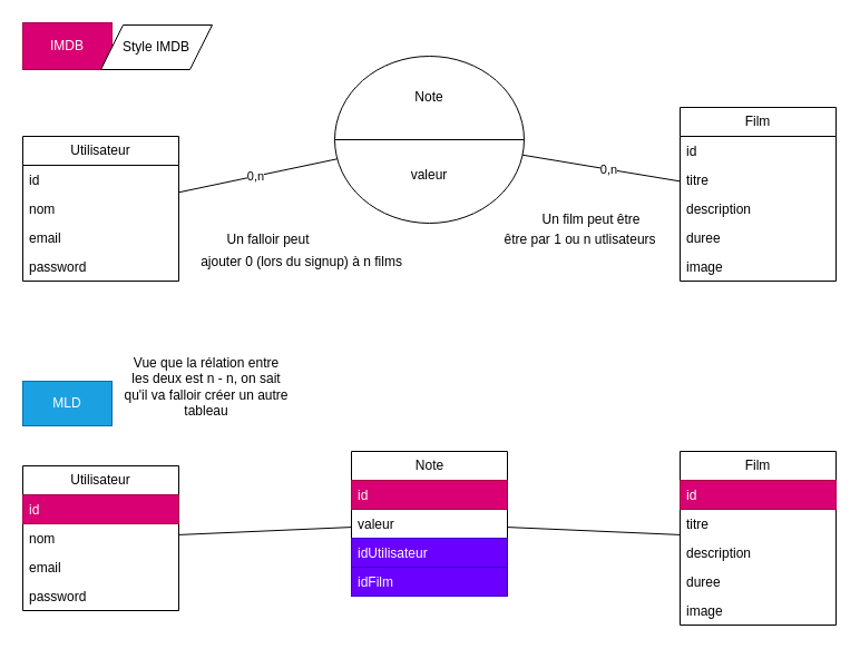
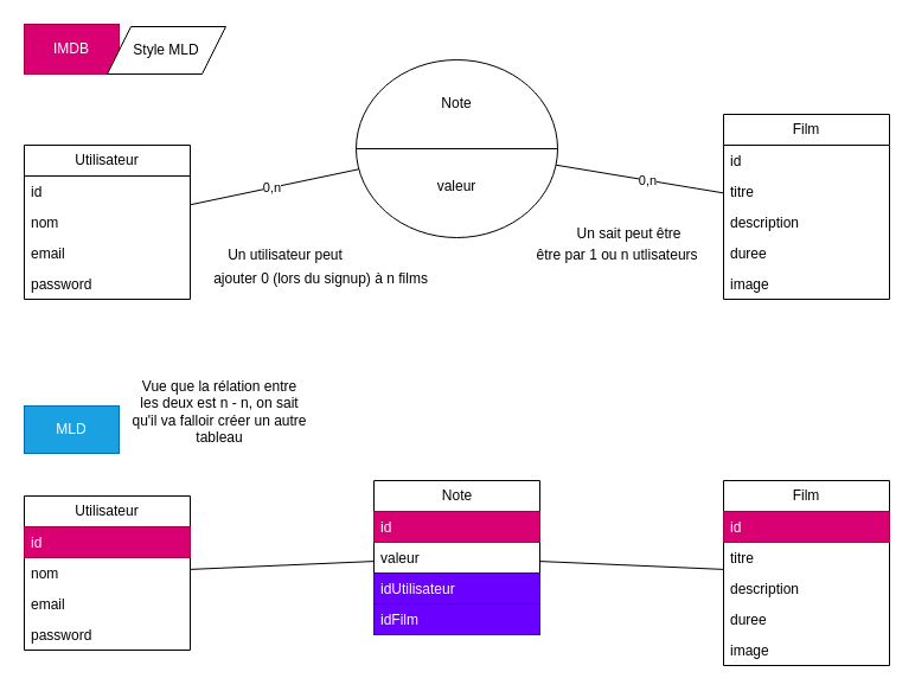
  <mxCell id="0" />
  <mxCell id="1" parent="0" />
  <mxCell id="2" value="Film" style="swimlane;fontStyle=0;childLayout=stackLayout;horizontal=1;startSize=26;fillColor=none;horizontalStack=0;resizeParent=1;resizeParentMax=0;resizeLast=0;collapsible=1;marginBottom=0;whiteSpace=wrap;html=1;" vertex="1" parent="1"><mxGeometry x="610" y="96" width="140" height="156" as="geometry" /></mxCell>
  <mxCell id="3" value="id" style="text;strokeColor=none;fillColor=none;align=left;verticalAlign=top;spacingLeft=4;spacingRight=4;overflow=hidden;rotatable=0;points=[[0,0.5],[1,0.5]];portConstraint=eastwest;whiteSpace=wrap;html=1;" vertex="1" parent="2"><mxGeometry y="26" width="140" height="26" as="geometry" /></mxCell>
  <mxCell id="4" value="titre" style="text;strokeColor=none;fillColor=none;align=left;verticalAlign=top;spacingLeft=4;spacingRight=4;overflow=hidden;rotatable=0;points=[[0,0.5],[1,0.5]];portConstraint=eastwest;whiteSpace=wrap;html=1;" vertex="1" parent="2"><mxGeometry y="52" width="140" height="26" as="geometry" /></mxCell>
  <mxCell id="5" value="description" style="text;strokeColor=none;fillColor=none;align=left;verticalAlign=top;spacingLeft=4;spacingRight=4;overflow=hidden;rotatable=0;points=[[0,0.5],[1,0.5]];portConstraint=eastwest;whiteSpace=wrap;html=1;" vertex="1" parent="2"><mxGeometry y="78" width="140" height="26" as="geometry" /></mxCell>
  <mxCell id="6" value="duree" style="text;strokeColor=none;fillColor=none;align=left;verticalAlign=top;spacingLeft=4;spacingRight=4;overflow=hidden;rotatable=0;points=[[0,0.5],[1,0.5]];portConstraint=eastwest;whiteSpace=wrap;html=1;" vertex="1" parent="2"><mxGeometry y="104" width="140" height="26" as="geometry" /></mxCell>
  <mxCell id="7" value="image" style="text;strokeColor=none;fillColor=none;align=left;verticalAlign=top;spacingLeft=4;spacingRight=4;overflow=hidden;rotatable=0;points=[[0,0.5],[1,0.5]];portConstraint=eastwest;whiteSpace=wrap;html=1;" vertex="1" parent="2"><mxGeometry y="130" width="140" height="26" as="geometry" /></mxCell>
  <mxCell id="8" value="Utilisateur" style="swimlane;fontStyle=0;childLayout=stackLayout;horizontal=1;startSize=26;fillColor=none;horizontalStack=0;resizeParent=1;resizeParentMax=0;resizeLast=0;collapsible=1;marginBottom=0;whiteSpace=wrap;html=1;" vertex="1" parent="1"><mxGeometry x="20" y="122" width="140" height="130" as="geometry" /></mxCell>
  <mxCell id="9" value="id" style="text;strokeColor=none;fillColor=none;align=left;verticalAlign=top;spacingLeft=4;spacingRight=4;overflow=hidden;rotatable=0;points=[[0,0.5],[1,0.5]];portConstraint=eastwest;whiteSpace=wrap;html=1;" vertex="1" parent="8"><mxGeometry y="26" width="140" height="26" as="geometry" /></mxCell>
  <mxCell id="10" value="nom" style="text;strokeColor=none;fillColor=none;align=left;verticalAlign=top;spacingLeft=4;spacingRight=4;overflow=hidden;rotatable=0;points=[[0,0.5],[1,0.5]];portConstraint=eastwest;whiteSpace=wrap;html=1;" vertex="1" parent="8"><mxGeometry y="52" width="140" height="26" as="geometry" /></mxCell>
  <mxCell id="11" value="email" style="text;strokeColor=none;fillColor=none;align=left;verticalAlign=top;spacingLeft=4;spacingRight=4;overflow=hidden;rotatable=0;points=[[0,0.5],[1,0.5]];portConstraint=eastwest;whiteSpace=wrap;html=1;" vertex="1" parent="8"><mxGeometry y="78" width="140" height="26" as="geometry" /></mxCell>
  <mxCell id="12" value="password" style="text;strokeColor=none;fillColor=none;align=left;verticalAlign=top;spacingLeft=4;spacingRight=4;overflow=hidden;rotatable=0;points=[[0,0.5],[1,0.5]];portConstraint=eastwest;whiteSpace=wrap;html=1;" vertex="1" parent="8"><mxGeometry y="104" width="140" height="26" as="geometry" /></mxCell>
  <mxCell id="13" value="" style="shape=lineEllipse;perimeter=ellipsePerimeter;whiteSpace=wrap;html=1;backgroundOutline=1;" vertex="1" parent="1"><mxGeometry x="300" y="50" width="170" height="150" as="geometry" /></mxCell>
  <mxCell id="14" value="" style="endArrow=none;html=1;rounded=0;" edge="1" parent="1" source="13" target="8"><mxGeometry width="50" height="50" relative="1" as="geometry"><mxPoint x="390" y="462" as="sourcePoint" /><mxPoint x="440" y="412" as="targetPoint" /></mxGeometry></mxCell>
  <mxCell id="15" value="0,n" style="edgeLabel;html=1;align=center;verticalAlign=middle;resizable=0;points=[];" vertex="1" connectable="0" parent="14"><mxGeometry x="0.029" relative="1" as="geometry"><mxPoint as="offset" /></mxGeometry></mxCell>
  <mxCell id="16" value="" style="endArrow=none;html=1;rounded=0;" edge="1" parent="1" source="13" target="2"><mxGeometry width="50" height="50" relative="1" as="geometry"><mxPoint x="390" y="462" as="sourcePoint" /><mxPoint x="440" y="412" as="targetPoint" /></mxGeometry></mxCell>
  <mxCell id="17" value="0,n" style="edgeLabel;html=1;align=center;verticalAlign=middle;resizable=0;points=[];" vertex="1" connectable="0" parent="16"><mxGeometry x="0.081" relative="1" as="geometry"><mxPoint as="offset" /></mxGeometry></mxCell>
- <mxCell id="18" value="Un film peut être" style="text;html=1;align=center;verticalAlign=middle;resizable=0;points=[];autosize=1;strokeColor=none;fillColor=none;" vertex="1" parent="1"><mxGeometry x="475" y="182" width="110" height="30" as="geometry" /></mxCell>
+ <mxCell id="18" value="Un sait peut être" style="text;html=1;align=center;verticalAlign=middle;resizable=0;points=[];autosize=1;strokeColor=none;fillColor=none;" vertex="1" parent="1"><mxGeometry x="475" y="182" width="110" height="30" as="geometry" /></mxCell>
  <mxCell id="19" value="être par 1 ou n utlisateurs" style="text;html=1;align=center;verticalAlign=middle;resizable=0;points=[];autosize=1;strokeColor=none;fillColor=none;" vertex="1" parent="1"><mxGeometry x="430" y="200" width="180" height="30" as="geometry" /></mxCell>
- <mxCell id="20" value="Un falloir peut" style="text;html=1;align=center;verticalAlign=middle;resizable=0;points=[];autosize=1;strokeColor=none;fillColor=none;" vertex="1" parent="1"><mxGeometry x="180" y="200" width="120" height="30" as="geometry" /></mxCell>
+ <mxCell id="20" value="Un utilisateur peut" style="text;html=1;align=center;verticalAlign=middle;resizable=0;points=[];autosize=1;strokeColor=none;fillColor=none;" vertex="1" parent="1"><mxGeometry x="180" y="200" width="120" height="30" as="geometry" /></mxCell>
  <mxCell id="21" value="ajouter 0 (lors du signup) à n films" style="text;html=1;align=center;verticalAlign=middle;resizable=0;points=[];autosize=1;strokeColor=none;fillColor=none;" vertex="1" parent="1"><mxGeometry x="170" y="220" width="200" height="30" as="geometry" /></mxCell>
  <mxCell id="22" value="IMDB" style="rounded=0;whiteSpace=wrap;html=1;fillColor=#d80073;fontColor=#ffffff;strokeColor=#A50040;" vertex="1" parent="1"><mxGeometry x="20" y="20" width="80" height="42" as="geometry" /></mxCell>
- <mxCell id="23" value="Style IMDB" style="shape=parallelogram;perimeter=parallelogramPerimeter;whiteSpace=wrap;html=1;fixedSize=1;" vertex="1" parent="1"><mxGeometry x="90" y="22" width="100" height="40" as="geometry" /></mxCell>
+ <mxCell id="23" value="Style MLD" style="shape=parallelogram;perimeter=parallelogramPerimeter;whiteSpace=wrap;html=1;fixedSize=1;" vertex="1" parent="1"><mxGeometry x="90" y="22" width="100" height="40" as="geometry" /></mxCell>
  <mxCell id="24" value="Note" style="text;html=1;align=center;verticalAlign=middle;whiteSpace=wrap;rounded=0;" vertex="1" parent="1"><mxGeometry x="355" y="72" width="60" height="30" as="geometry" /></mxCell>
  <mxCell id="25" value="valeur" style="text;html=1;align=center;verticalAlign=middle;whiteSpace=wrap;rounded=0;" vertex="1" parent="1"><mxGeometry x="355" y="142" width="60" height="30" as="geometry" /></mxCell>
  <mxCell id="26" value="MLD" style="rounded=0;whiteSpace=wrap;html=1;fillColor=#1ba1e2;fontColor=#ffffff;strokeColor=#006EAF;" vertex="1" parent="1"><mxGeometry x="20" y="342" width="80" height="40" as="geometry" /></mxCell>
  <mxCell id="27" value="Utilisateur" style="swimlane;fontStyle=0;childLayout=stackLayout;horizontal=1;startSize=26;fillColor=none;horizontalStack=0;resizeParent=1;resizeParentMax=0;resizeLast=0;collapsible=1;marginBottom=0;whiteSpace=wrap;html=1;" vertex="1" parent="1"><mxGeometry x="20" y="418" width="140" height="130" as="geometry" /></mxCell>
  <mxCell id="28" value="id" style="text;strokeColor=#A50040;fillColor=#d80073;align=left;verticalAlign=top;spacingLeft=4;spacingRight=4;overflow=hidden;rotatable=0;points=[[0,0.5],[1,0.5]];portConstraint=eastwest;whiteSpace=wrap;html=1;fontColor=#ffffff;" vertex="1" parent="27"><mxGeometry y="26" width="140" height="26" as="geometry" /></mxCell>
  <mxCell id="29" value="nom" style="text;strokeColor=none;fillColor=none;align=left;verticalAlign=top;spacingLeft=4;spacingRight=4;overflow=hidden;rotatable=0;points=[[0,0.5],[1,0.5]];portConstraint=eastwest;whiteSpace=wrap;html=1;" vertex="1" parent="27"><mxGeometry y="52" width="140" height="26" as="geometry" /></mxCell>
  <mxCell id="30" value="email" style="text;strokeColor=none;fillColor=none;align=left;verticalAlign=top;spacingLeft=4;spacingRight=4;overflow=hidden;rotatable=0;points=[[0,0.5],[1,0.5]];portConstraint=eastwest;whiteSpace=wrap;html=1;" vertex="1" parent="27"><mxGeometry y="78" width="140" height="26" as="geometry" /></mxCell>
  <mxCell id="31" value="password" style="text;strokeColor=none;fillColor=none;align=left;verticalAlign=top;spacingLeft=4;spacingRight=4;overflow=hidden;rotatable=0;points=[[0,0.5],[1,0.5]];portConstraint=eastwest;whiteSpace=wrap;html=1;" vertex="1" parent="27"><mxGeometry y="104" width="140" height="26" as="geometry" /></mxCell>
  <mxCell id="32" value="Film" style="swimlane;fontStyle=0;childLayout=stackLayout;horizontal=1;startSize=26;fillColor=none;horizontalStack=0;resizeParent=1;resizeParentMax=0;resizeLast=0;collapsible=1;marginBottom=0;whiteSpace=wrap;html=1;" vertex="1" parent="1"><mxGeometry x="610" y="405" width="140" height="156" as="geometry" /></mxCell>
  <mxCell id="33" value="id" style="text;strokeColor=#A50040;fillColor=#d80073;align=left;verticalAlign=top;spacingLeft=4;spacingRight=4;overflow=hidden;rotatable=0;points=[[0,0.5],[1,0.5]];portConstraint=eastwest;whiteSpace=wrap;html=1;fontColor=#ffffff;" vertex="1" parent="32"><mxGeometry y="26" width="140" height="26" as="geometry" /></mxCell>
  <mxCell id="34" value="titre" style="text;strokeColor=none;fillColor=none;align=left;verticalAlign=top;spacingLeft=4;spacingRight=4;overflow=hidden;rotatable=0;points=[[0,0.5],[1,0.5]];portConstraint=eastwest;whiteSpace=wrap;html=1;" vertex="1" parent="32"><mxGeometry y="52" width="140" height="26" as="geometry" /></mxCell>
  <mxCell id="35" value="description" style="text;strokeColor=none;fillColor=none;align=left;verticalAlign=top;spacingLeft=4;spacingRight=4;overflow=hidden;rotatable=0;points=[[0,0.5],[1,0.5]];portConstraint=eastwest;whiteSpace=wrap;html=1;" vertex="1" parent="32"><mxGeometry y="78" width="140" height="26" as="geometry" /></mxCell>
  <mxCell id="36" value="duree" style="text;strokeColor=none;fillColor=none;align=left;verticalAlign=top;spacingLeft=4;spacingRight=4;overflow=hidden;rotatable=0;points=[[0,0.5],[1,0.5]];portConstraint=eastwest;whiteSpace=wrap;html=1;" vertex="1" parent="32"><mxGeometry y="104" width="140" height="26" as="geometry" /></mxCell>
  <mxCell id="37" value="image" style="text;strokeColor=none;fillColor=none;align=left;verticalAlign=top;spacingLeft=4;spacingRight=4;overflow=hidden;rotatable=0;points=[[0,0.5],[1,0.5]];portConstraint=eastwest;whiteSpace=wrap;html=1;" vertex="1" parent="32"><mxGeometry y="130" width="140" height="26" as="geometry" /></mxCell>
  <mxCell id="38" value="Vue que la rélation entre les deux est n - n, on sait qu'il va falloir créer un autre tableau" style="text;html=1;align=center;verticalAlign=middle;whiteSpace=wrap;rounded=0;" vertex="1" parent="1"><mxGeometry x="110" y="312" width="150" height="70" as="geometry" /></mxCell>
  <mxCell id="39" value="Note" style="swimlane;fontStyle=0;childLayout=stackLayout;horizontal=1;startSize=26;fillColor=none;horizontalStack=0;resizeParent=1;resizeParentMax=0;resizeLast=0;collapsible=1;marginBottom=0;html=1;" vertex="1" parent="1"><mxGeometry x="315" y="405" width="140" height="130" as="geometry" /></mxCell>
  <mxCell id="40" value="id" style="text;strokeColor=#A50040;fillColor=#d80073;align=left;verticalAlign=top;spacingLeft=4;spacingRight=4;overflow=hidden;rotatable=0;points=[[0,0.5],[1,0.5]];portConstraint=eastwest;whiteSpace=wrap;html=1;fontColor=#ffffff;" vertex="1" parent="39"><mxGeometry y="26" width="140" height="26" as="geometry" /></mxCell>
  <mxCell id="41" value="valeur" style="text;strokeColor=none;fillColor=none;align=left;verticalAlign=top;spacingLeft=4;spacingRight=4;overflow=hidden;rotatable=0;points=[[0,0.5],[1,0.5]];portConstraint=eastwest;whiteSpace=wrap;html=1;" vertex="1" parent="39"><mxGeometry y="52" width="140" height="26" as="geometry" /></mxCell>
  <mxCell id="42" value="idUtilisateur" style="text;strokeColor=#3700CC;fillColor=#6a00ff;align=left;verticalAlign=top;spacingLeft=4;spacingRight=4;overflow=hidden;rotatable=0;points=[[0,0.5],[1,0.5]];portConstraint=eastwest;whiteSpace=wrap;html=1;fontColor=#ffffff;" vertex="1" parent="39"><mxGeometry y="78" width="140" height="26" as="geometry" /></mxCell>
  <mxCell id="43" value="idFilm" style="text;strokeColor=#3700CC;fillColor=#6a00ff;align=left;verticalAlign=top;spacingLeft=4;spacingRight=4;overflow=hidden;rotatable=0;points=[[0,0.5],[1,0.5]];portConstraint=eastwest;whiteSpace=wrap;html=1;fontColor=#ffffff;" vertex="1" parent="39"><mxGeometry y="104" width="140" height="26" as="geometry" /></mxCell>
  <mxCell id="44" value="" style="endArrow=none;html=1;rounded=0;" edge="1" parent="1" source="39" target="27"><mxGeometry width="50" height="50" relative="1" as="geometry"><mxPoint x="390" y="442" as="sourcePoint" /><mxPoint x="440" y="392" as="targetPoint" /></mxGeometry></mxCell>
  <mxCell id="45" value="" style="endArrow=none;html=1;rounded=0;" edge="1" parent="1" source="39" target="32"><mxGeometry width="50" height="50" relative="1" as="geometry"><mxPoint x="390" y="442" as="sourcePoint" /><mxPoint x="440" y="392" as="targetPoint" /></mxGeometry></mxCell>
